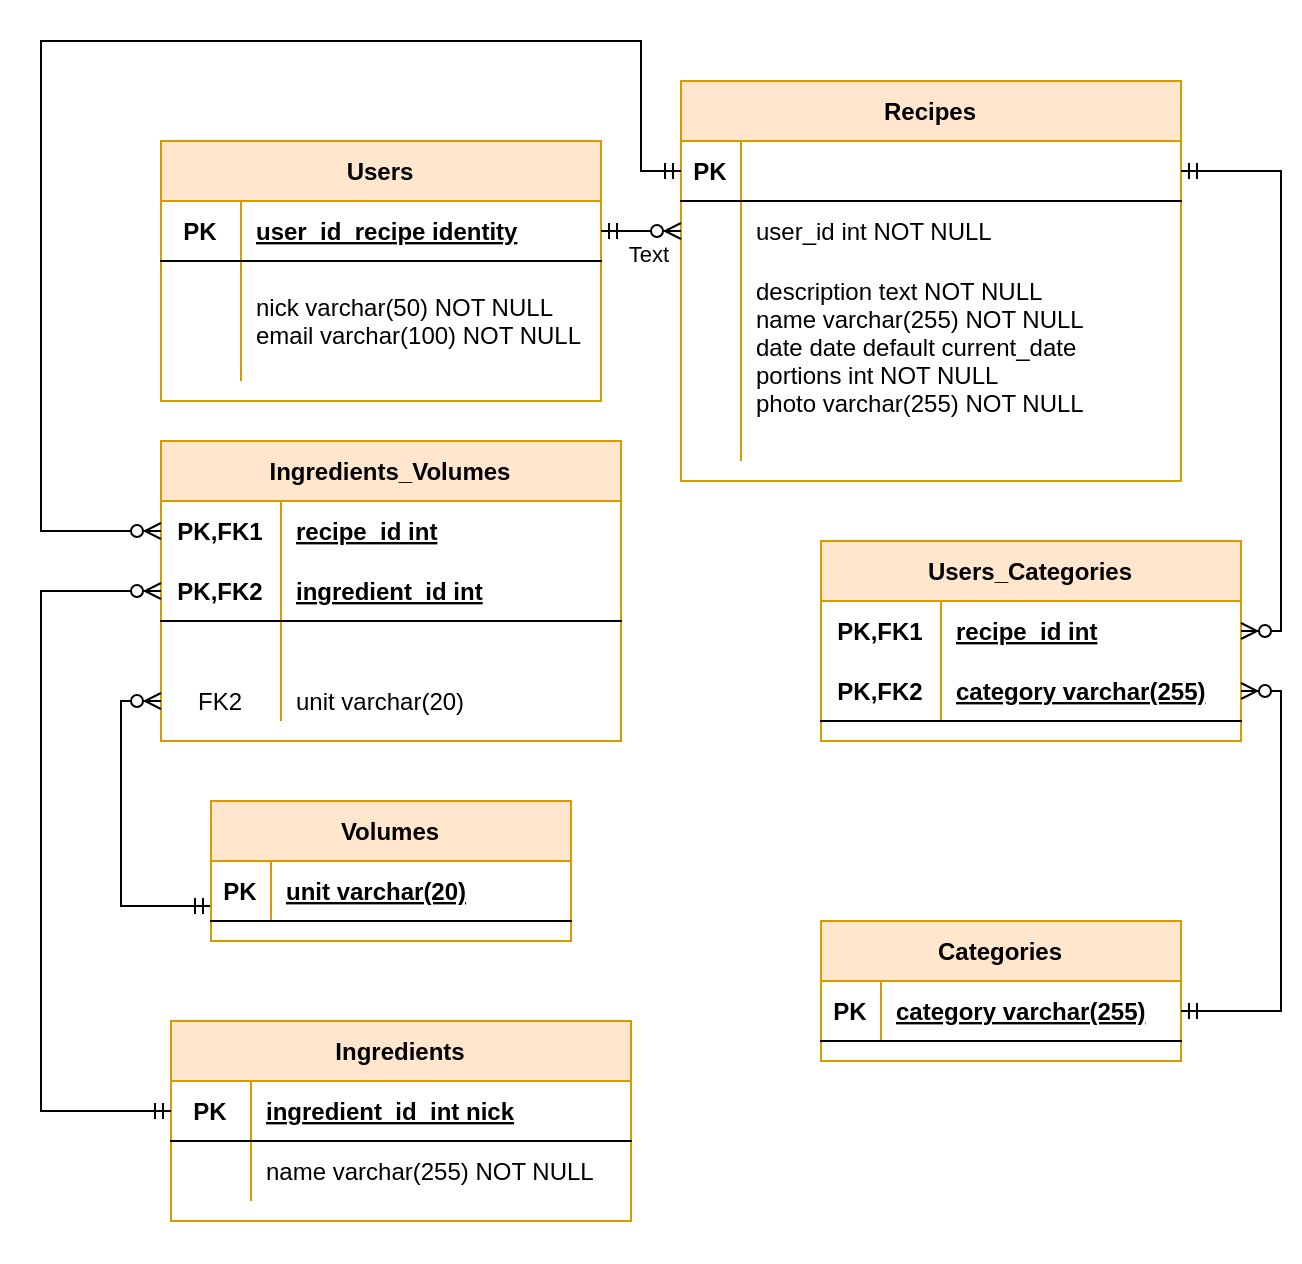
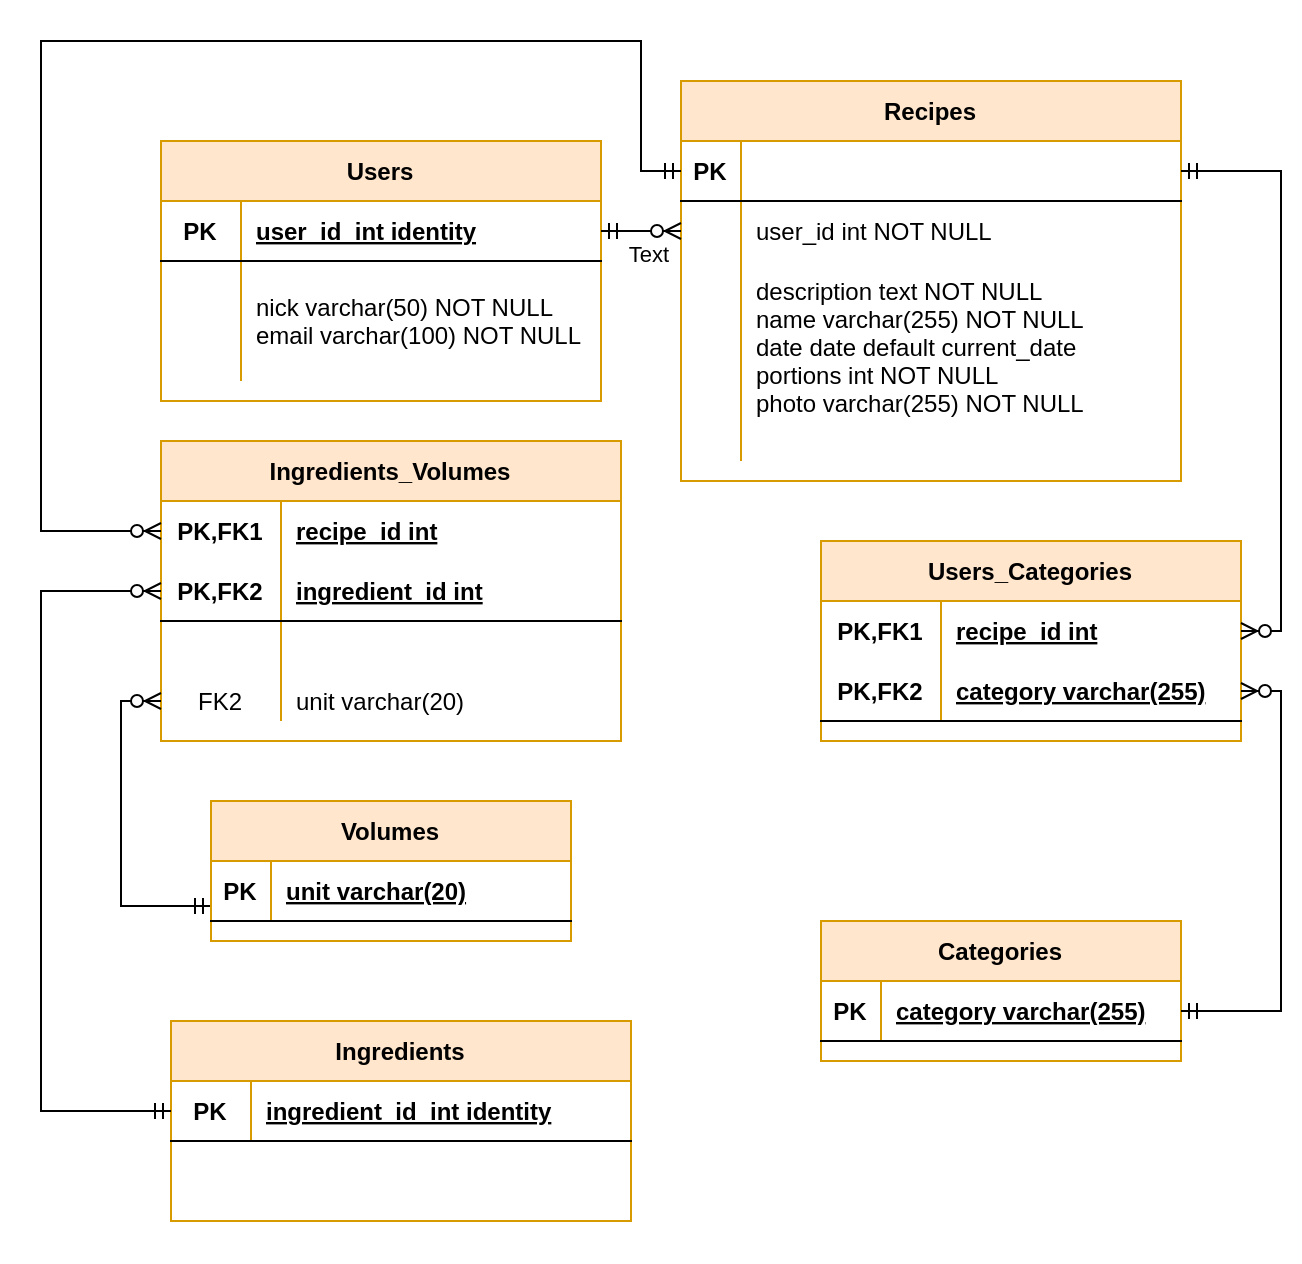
  <mxCell id="0" />
  <mxCell id="1" parent="0" />
  <mxCell id="2" value="Recipes" style="shape=table;startSize=30;container=1;collapsible=1;childLayout=tableLayout;fixedRows=1;rowLines=0;fontStyle=1;align=center;resizeLast=1;fillColor=#ffe6cc;strokeColor=#d79b00;fontColor=#000000;" parent="1" vertex="1"><mxGeometry x="340" y="40" width="250" height="200" as="geometry" /></mxCell>
  <mxCell id="3" value="" style="shape=partialRectangle;collapsible=0;dropTarget=0;pointerEvents=0;fillColor=none;points=[[0,0.5],[1,0.5]];portConstraint=eastwest;top=0;left=0;right=0;bottom=1;" parent="2" vertex="1"><mxGeometry y="30" width="250" height="30" as="geometry" /></mxCell>
  <mxCell id="4" value="PK" style="shape=partialRectangle;overflow=hidden;connectable=0;fillColor=none;top=0;left=0;bottom=0;right=0;fontStyle=1;" parent="3" vertex="1"><mxGeometry width="30" height="30" as="geometry" /></mxCell>
  <mxCell id="5" value="" style="shape=partialRectangle;collapsible=0;dropTarget=0;pointerEvents=0;fillColor=none;points=[[0,0.5],[1,0.5]];portConstraint=eastwest;top=0;left=0;right=0;bottom=0;" parent="2" vertex="1"><mxGeometry y="60" width="250" height="30" as="geometry" /></mxCell>
  <mxCell id="6" value="user_id int NOT NULL" style="shape=partialRectangle;overflow=hidden;connectable=0;fillColor=none;top=0;left=0;bottom=0;right=0;align=left;spacingLeft=6;" parent="5" vertex="1"><mxGeometry x="30" width="220" height="30" as="geometry" /></mxCell>
  <mxCell id="7" value="" style="shape=partialRectangle;collapsible=0;dropTarget=0;pointerEvents=0;fillColor=none;points=[[0,0.5],[1,0.5]];portConstraint=eastwest;top=0;left=0;right=0;bottom=0;" parent="2" vertex="1"><mxGeometry y="90" width="250" height="100" as="geometry" /></mxCell>
  <mxCell id="8" value="" style="shape=partialRectangle;overflow=hidden;connectable=0;fillColor=none;top=0;left=0;bottom=0;right=0;" parent="7" vertex="1"><mxGeometry width="30" height="100" as="geometry" /></mxCell>
  <mxCell id="9" value="description text NOT NULL&#10;name varchar(255) NOT NULL&#10;date date default current_date&#10;portions int NOT NULL&#10;photo varchar(255) NOT NULL&#10;" style="shape=partialRectangle;overflow=hidden;connectable=0;fillColor=none;top=0;left=0;bottom=0;right=0;align=left;spacingLeft=6;" parent="7" vertex="1"><mxGeometry x="30" width="220" height="100" as="geometry" /></mxCell>
  <mxCell id="10" value="Users" style="shape=table;startSize=30;container=1;collapsible=1;childLayout=tableLayout;fixedRows=1;rowLines=0;fontStyle=1;align=center;resizeLast=1;fillColor=#ffe6cc;strokeColor=#d79b00;fontColor=#000000;" parent="1" vertex="1"><mxGeometry x="80" y="70" width="220" height="130" as="geometry" /></mxCell>
  <mxCell id="11" value="" style="shape=partialRectangle;collapsible=0;dropTarget=0;pointerEvents=0;fillColor=none;points=[[0,0.5],[1,0.5]];portConstraint=eastwest;top=0;left=0;right=0;bottom=1;" parent="10" vertex="1"><mxGeometry y="30" width="220" height="30" as="geometry" /></mxCell>
  <mxCell id="12" value="PK" style="shape=partialRectangle;overflow=hidden;connectable=0;fillColor=none;top=0;left=0;bottom=0;right=0;fontStyle=1;" parent="11" vertex="1"><mxGeometry width="40" height="30" as="geometry" /></mxCell>
- <mxCell id="13" value="user_id  recipe identity" style="shape=partialRectangle;overflow=hidden;connectable=0;fillColor=none;top=0;left=0;bottom=0;right=0;align=left;spacingLeft=6;fontStyle=5;" parent="11" vertex="1"><mxGeometry x="40" width="180" height="30" as="geometry" /></mxCell>
+ <mxCell id="13" value="user_id  int identity" style="shape=partialRectangle;overflow=hidden;connectable=0;fillColor=none;top=0;left=0;bottom=0;right=0;align=left;spacingLeft=6;fontStyle=5;" parent="11" vertex="1"><mxGeometry x="40" width="180" height="30" as="geometry" /></mxCell>
  <mxCell id="14" value="" style="shape=partialRectangle;collapsible=0;dropTarget=0;pointerEvents=0;fillColor=none;points=[[0,0.5],[1,0.5]];portConstraint=eastwest;top=0;left=0;right=0;bottom=0;" parent="10" vertex="1"><mxGeometry y="60" width="220" height="60" as="geometry" /></mxCell>
  <mxCell id="15" value="" style="shape=partialRectangle;overflow=hidden;connectable=0;fillColor=none;top=0;left=0;bottom=0;right=0;" parent="14" vertex="1"><mxGeometry width="40" height="60" as="geometry" /></mxCell>
  <mxCell id="16" value="nick varchar(50) NOT NULL&#10;email varchar(100) NOT NULL" style="shape=partialRectangle;overflow=hidden;connectable=0;fillColor=none;top=0;left=0;bottom=0;right=0;align=left;spacingLeft=6;" parent="14" vertex="1"><mxGeometry x="40" width="180" height="60" as="geometry" /></mxCell>
  <mxCell id="17" value="Users_Categories" style="shape=table;startSize=30;container=1;collapsible=1;childLayout=tableLayout;fixedRows=1;rowLines=0;fontStyle=1;align=center;resizeLast=1;fillColor=#ffe6cc;strokeColor=#d79b00;fontColor=#000000;" parent="1" vertex="1"><mxGeometry x="410" y="270" width="210" height="100" as="geometry" /></mxCell>
  <mxCell id="18" value="" style="shape=partialRectangle;collapsible=0;dropTarget=0;pointerEvents=0;fillColor=none;top=0;left=0;bottom=0;right=0;points=[[0,0.5],[1,0.5]];portConstraint=eastwest;" parent="17" vertex="1"><mxGeometry y="30" width="210" height="30" as="geometry" /></mxCell>
  <mxCell id="19" value="PK,FK1" style="shape=partialRectangle;connectable=0;fillColor=none;top=0;left=0;bottom=0;right=0;fontStyle=1;overflow=hidden;" parent="18" vertex="1"><mxGeometry width="60" height="30" as="geometry" /></mxCell>
  <mxCell id="20" value="recipe_id int" style="shape=partialRectangle;connectable=0;fillColor=none;top=0;left=0;bottom=0;right=0;align=left;spacingLeft=6;fontStyle=5;overflow=hidden;" parent="18" vertex="1"><mxGeometry x="60" width="150" height="30" as="geometry" /></mxCell>
  <mxCell id="21" value="" style="shape=partialRectangle;collapsible=0;dropTarget=0;pointerEvents=0;fillColor=none;top=0;left=0;bottom=1;right=0;points=[[0,0.5],[1,0.5]];portConstraint=eastwest;" parent="17" vertex="1"><mxGeometry y="60" width="210" height="30" as="geometry" /></mxCell>
  <mxCell id="22" value="PK,FK2" style="shape=partialRectangle;connectable=0;fillColor=none;top=0;left=0;bottom=0;right=0;fontStyle=1;overflow=hidden;" parent="21" vertex="1"><mxGeometry width="60" height="30" as="geometry" /></mxCell>
  <mxCell id="23" value="category varchar(255)" style="shape=partialRectangle;connectable=0;fillColor=none;top=0;left=0;bottom=0;right=0;align=left;spacingLeft=6;fontStyle=5;overflow=hidden;" parent="21" vertex="1"><mxGeometry x="60" width="150" height="30" as="geometry" /></mxCell>
  <mxCell id="24" value="Categories" style="shape=table;startSize=30;container=1;collapsible=1;childLayout=tableLayout;fixedRows=1;rowLines=0;fontStyle=1;align=center;resizeLast=1;fillColor=#ffe6cc;strokeColor=#d79b00;fontColor=#000000;" parent="1" vertex="1"><mxGeometry x="410" y="460" width="180" height="70" as="geometry" /></mxCell>
  <mxCell id="25" value="" style="shape=partialRectangle;collapsible=0;dropTarget=0;pointerEvents=0;fillColor=none;top=0;left=0;bottom=1;right=0;points=[[0,0.5],[1,0.5]];portConstraint=eastwest;" parent="24" vertex="1"><mxGeometry y="30" width="180" height="30" as="geometry" /></mxCell>
  <mxCell id="26" value="PK" style="shape=partialRectangle;connectable=0;fillColor=none;top=0;left=0;bottom=0;right=0;fontStyle=1;overflow=hidden;" parent="25" vertex="1"><mxGeometry width="30" height="30" as="geometry" /></mxCell>
  <mxCell id="27" value="category varchar(255)" style="shape=partialRectangle;connectable=0;fillColor=none;top=0;left=0;bottom=0;right=0;align=left;spacingLeft=6;fontStyle=5;overflow=hidden;" parent="25" vertex="1"><mxGeometry x="30" width="150" height="30" as="geometry" /></mxCell>
  <mxCell id="28" style="edgeStyle=orthogonalEdgeStyle;rounded=0;orthogonalLoop=1;jettySize=auto;html=1;exitX=1;exitY=0.5;exitDx=0;exitDy=0;entryX=1;entryY=0.5;entryDx=0;entryDy=0;startArrow=ERmandOne;startFill=0;endArrow=ERzeroToMany;endFill=1;" parent="1" source="25" target="21" edge="1"><mxGeometry relative="1" as="geometry" /></mxCell>
  <mxCell id="29" value="Ingredients_Volumes" style="shape=table;startSize=30;container=1;collapsible=1;childLayout=tableLayout;fixedRows=1;rowLines=0;fontStyle=1;align=center;resizeLast=1;fillColor=#ffe6cc;strokeColor=#d79b00;fontColor=#000000;" parent="1" vertex="1"><mxGeometry x="80" y="220" width="230" height="150" as="geometry" /></mxCell>
  <mxCell id="30" value="" style="shape=partialRectangle;collapsible=0;dropTarget=0;pointerEvents=0;fillColor=none;top=0;left=0;bottom=0;right=0;points=[[0,0.5],[1,0.5]];portConstraint=eastwest;" parent="29" vertex="1"><mxGeometry y="30" width="230" height="30" as="geometry" /></mxCell>
  <mxCell id="31" value="PK,FK1" style="shape=partialRectangle;connectable=0;fillColor=none;top=0;left=0;bottom=0;right=0;fontStyle=1;overflow=hidden;" parent="30" vertex="1"><mxGeometry width="60" height="30" as="geometry" /></mxCell>
  <mxCell id="32" value="recipe_id int" style="shape=partialRectangle;connectable=0;fillColor=none;top=0;left=0;bottom=0;right=0;align=left;spacingLeft=6;fontStyle=5;overflow=hidden;" parent="30" vertex="1"><mxGeometry x="60" width="170" height="30" as="geometry" /></mxCell>
  <mxCell id="33" value="" style="shape=partialRectangle;collapsible=0;dropTarget=0;pointerEvents=0;fillColor=none;top=0;left=0;bottom=1;right=0;points=[[0,0.5],[1,0.5]];portConstraint=eastwest;" parent="29" vertex="1"><mxGeometry y="60" width="230" height="30" as="geometry" /></mxCell>
  <mxCell id="34" value="PK,FK2" style="shape=partialRectangle;connectable=0;fillColor=none;top=0;left=0;bottom=0;right=0;fontStyle=1;overflow=hidden;" parent="33" vertex="1"><mxGeometry width="60" height="30" as="geometry" /></mxCell>
  <mxCell id="35" value="ingredient_id int" style="shape=partialRectangle;connectable=0;fillColor=none;top=0;left=0;bottom=0;right=0;align=left;spacingLeft=6;fontStyle=5;overflow=hidden;" parent="33" vertex="1"><mxGeometry x="60" width="170" height="30" as="geometry" /></mxCell>
  <mxCell id="36" value="" style="shape=partialRectangle;collapsible=0;dropTarget=0;pointerEvents=0;fillColor=none;top=0;left=0;bottom=0;right=0;points=[[0,0.5],[1,0.5]];portConstraint=eastwest;" parent="29" vertex="1"><mxGeometry y="90" width="230" height="30" as="geometry" /></mxCell>
  <mxCell id="37" value="" style="shape=partialRectangle;connectable=0;fillColor=none;top=0;left=0;bottom=0;right=0;editable=1;overflow=hidden;" parent="36" vertex="1"><mxGeometry width="60" height="30" as="geometry" /></mxCell>
  <mxCell id="38" value="" style="shape=partialRectangle;collapsible=0;dropTarget=0;pointerEvents=0;fillColor=none;top=0;left=0;bottom=0;right=0;points=[[0,0.5],[1,0.5]];portConstraint=eastwest;" parent="29" vertex="1"><mxGeometry y="120" width="230" height="20" as="geometry" /></mxCell>
  <mxCell id="39" value="FK2" style="shape=partialRectangle;connectable=0;fillColor=none;top=0;left=0;bottom=0;right=0;editable=1;overflow=hidden;" parent="38" vertex="1"><mxGeometry width="60" height="20" as="geometry" /></mxCell>
  <mxCell id="40" value="unit varchar(20)" style="shape=partialRectangle;connectable=0;fillColor=none;top=0;left=0;bottom=0;right=0;align=left;spacingLeft=6;overflow=hidden;" parent="38" vertex="1"><mxGeometry x="60" width="170" height="20" as="geometry" /></mxCell>
  <mxCell id="41" style="edgeStyle=orthogonalEdgeStyle;rounded=0;orthogonalLoop=1;jettySize=auto;html=1;exitX=0;exitY=0.75;exitDx=0;exitDy=0;entryX=0;entryY=0.5;entryDx=0;entryDy=0;startArrow=ERmandOne;startFill=0;endArrow=ERzeroToMany;endFill=1;" parent="1" source="42" target="38" edge="1"><mxGeometry relative="1" as="geometry" /></mxCell>
  <mxCell id="42" value="Volumes" style="shape=table;startSize=30;container=1;collapsible=1;childLayout=tableLayout;fixedRows=1;rowLines=0;fontStyle=1;align=center;resizeLast=1;fillColor=#ffe6cc;strokeColor=#d79b00;fontColor=#000000;" parent="1" vertex="1"><mxGeometry x="105" y="400" width="180" height="70" as="geometry" /></mxCell>
  <mxCell id="43" value="" style="shape=partialRectangle;collapsible=0;dropTarget=0;pointerEvents=0;fillColor=none;top=0;left=0;bottom=1;right=0;points=[[0,0.5],[1,0.5]];portConstraint=eastwest;" parent="42" vertex="1"><mxGeometry y="30" width="180" height="30" as="geometry" /></mxCell>
  <mxCell id="44" value="PK" style="shape=partialRectangle;connectable=0;fillColor=none;top=0;left=0;bottom=0;right=0;fontStyle=1;overflow=hidden;" parent="43" vertex="1"><mxGeometry width="30" height="30" as="geometry" /></mxCell>
  <mxCell id="45" value="unit varchar(20)" style="shape=partialRectangle;connectable=0;fillColor=none;top=0;left=0;bottom=0;right=0;align=left;spacingLeft=6;fontStyle=5;overflow=hidden;" parent="43" vertex="1"><mxGeometry x="30" width="150" height="30" as="geometry" /></mxCell>
  <mxCell id="46" value="Ingredients" style="shape=table;startSize=30;container=1;collapsible=1;childLayout=tableLayout;fixedRows=1;rowLines=0;fontStyle=1;align=center;resizeLast=1;fillColor=#ffe6cc;strokeColor=#d79b00;fontColor=#000000;" parent="1" vertex="1"><mxGeometry x="85" y="510" width="230" height="100" as="geometry" /></mxCell>
  <mxCell id="47" value="" style="shape=partialRectangle;collapsible=0;dropTarget=0;pointerEvents=0;fillColor=none;points=[[0,0.5],[1,0.5]];portConstraint=eastwest;top=0;left=0;right=0;bottom=1;" parent="46" vertex="1"><mxGeometry y="30" width="230" height="30" as="geometry" /></mxCell>
  <mxCell id="48" value="PK" style="shape=partialRectangle;overflow=hidden;connectable=0;fillColor=none;top=0;left=0;bottom=0;right=0;fontStyle=1;" parent="47" vertex="1"><mxGeometry width="40" height="30" as="geometry" /></mxCell>
- <mxCell id="49" value="ingredient_id  int nick" style="shape=partialRectangle;overflow=hidden;connectable=0;fillColor=none;top=0;left=0;bottom=0;right=0;align=left;spacingLeft=6;fontStyle=5;" parent="47" vertex="1"><mxGeometry x="40" width="190" height="30" as="geometry" /></mxCell>
+ <mxCell id="49" value="ingredient_id  int identity" style="shape=partialRectangle;overflow=hidden;connectable=0;fillColor=none;top=0;left=0;bottom=0;right=0;align=left;spacingLeft=6;fontStyle=5;" parent="47" vertex="1"><mxGeometry x="40" width="190" height="30" as="geometry" /></mxCell>
  <mxCell id="50" value="" style="shape=partialRectangle;collapsible=0;dropTarget=0;pointerEvents=0;fillColor=none;points=[[0,0.5],[1,0.5]];portConstraint=eastwest;top=0;left=0;right=0;bottom=0;" parent="46" vertex="1"><mxGeometry y="60" width="230" height="30" as="geometry" /></mxCell>
  <mxCell id="51" value="" style="shape=partialRectangle;overflow=hidden;connectable=0;fillColor=none;top=0;left=0;bottom=0;right=0;" parent="50" vertex="1"><mxGeometry width="40" height="30" as="geometry" /></mxCell>
- <mxCell id="52" value="name varchar(255) NOT NULL" style="shape=partialRectangle;overflow=hidden;connectable=0;fillColor=none;top=0;left=0;bottom=0;right=0;align=left;spacingLeft=6;" parent="50" vertex="1"><mxGeometry x="40" width="190" height="30" as="geometry" /></mxCell>
  <mxCell id="53" style="edgeStyle=orthogonalEdgeStyle;rounded=0;orthogonalLoop=1;jettySize=auto;html=1;exitX=0;exitY=0.5;exitDx=0;exitDy=0;entryX=0;entryY=0.5;entryDx=0;entryDy=0;startArrow=ERmandOne;startFill=0;endArrow=ERzeroToMany;endFill=1;" parent="1" source="47" target="33" edge="1"><mxGeometry relative="1" as="geometry"><Array as="points"><mxPoint x="20" y="555" /><mxPoint x="20" y="295" /></Array></mxGeometry></mxCell>
  <mxCell id="54" style="edgeStyle=orthogonalEdgeStyle;rounded=0;orthogonalLoop=1;jettySize=auto;html=1;exitX=0;exitY=0.5;exitDx=0;exitDy=0;entryX=0;entryY=0.5;entryDx=0;entryDy=0;startArrow=ERmandOne;startFill=0;endArrow=ERzeroToMany;endFill=1;" parent="1" source="3" target="30" edge="1"><mxGeometry relative="1" as="geometry"><Array as="points"><mxPoint x="320" y="85" /><mxPoint x="320" y="20" /><mxPoint x="20" y="20" /><mxPoint x="20" y="265" /></Array></mxGeometry></mxCell>
  <mxCell id="55" style="edgeStyle=orthogonalEdgeStyle;rounded=0;orthogonalLoop=1;jettySize=auto;html=1;exitX=1;exitY=0.5;exitDx=0;exitDy=0;entryX=1;entryY=0.5;entryDx=0;entryDy=0;startArrow=ERmandOne;startFill=0;endArrow=ERzeroToMany;endFill=1;" parent="1" source="3" target="18" edge="1"><mxGeometry relative="1" as="geometry" /></mxCell>
  <mxCell id="56" style="edgeStyle=orthogonalEdgeStyle;rounded=0;orthogonalLoop=1;jettySize=auto;html=1;exitX=1;exitY=0.5;exitDx=0;exitDy=0;entryX=0;entryY=0.5;entryDx=0;entryDy=0;startArrow=ERmandOne;startFill=0;endArrow=ERzeroToMany;endFill=1;" parent="1" source="11" target="5" edge="1"><mxGeometry relative="1" as="geometry" /></mxCell>
  <mxCell id="57" value="Text" style="edgeLabel;html=1;align=center;verticalAlign=middle;resizable=0;points=[];" parent="56" vertex="1" connectable="0"><mxGeometry x="0.167" y="-12" relative="1" as="geometry"><mxPoint y="-1" as="offset" /></mxGeometry></mxCell>
